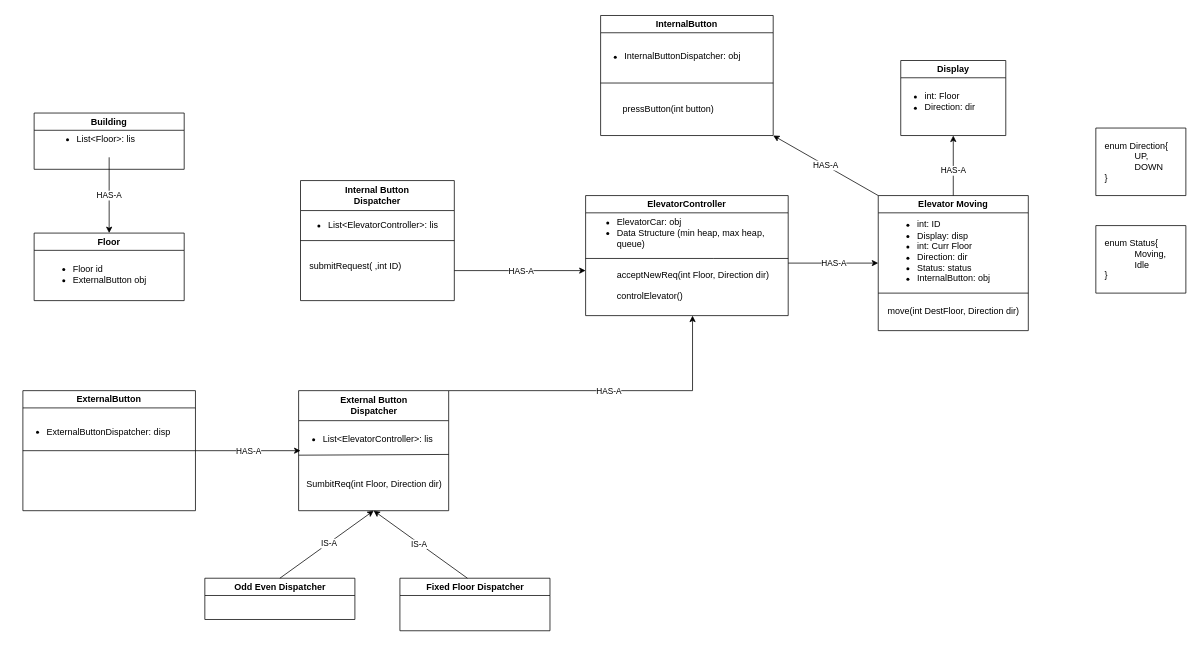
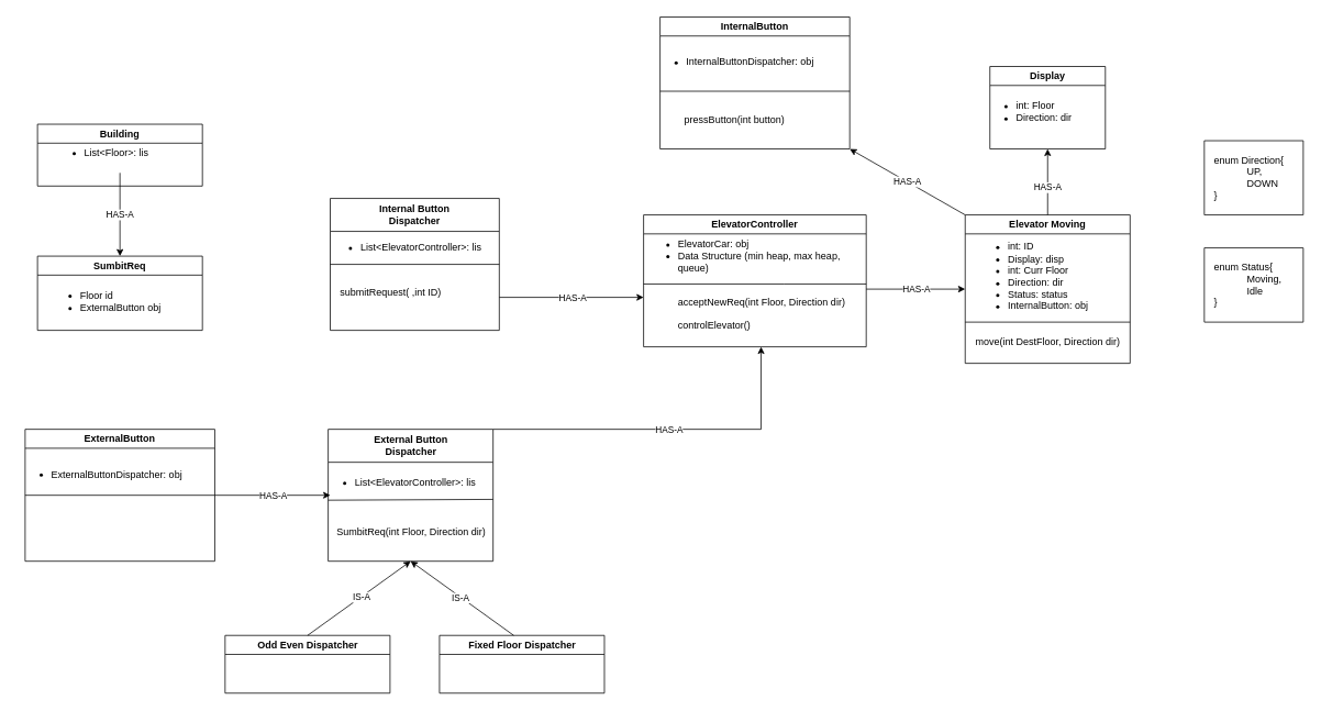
  <mxCell id="0" />
  <mxCell id="1" parent="0" />
  <mxCell id="2" value="Display" style="swimlane;whiteSpace=wrap;html=1;" parent="1" vertex="1"><mxGeometry x="1200" y="80" width="140" height="100" as="geometry" /></mxCell>
  <mxCell id="3" value="&lt;ul&gt;&lt;li&gt;int: Floor&amp;nbsp;&lt;/li&gt;&lt;li&gt;Direction: dir&lt;/li&gt;&lt;/ul&gt;" style="text;html=1;align=left;verticalAlign=middle;resizable=0;points=[];autosize=1;strokeColor=none;fillColor=none;" parent="2" vertex="1"><mxGeometry x="-10" y="20" width="130" height="70" as="geometry" /></mxCell>
  <mxCell id="4" value="" style="swimlane;startSize=0;align=left;fontStyle=0" parent="1" vertex="1"><mxGeometry x="1460" y="170" width="120" height="90" as="geometry" /></mxCell>
  <mxCell id="5" value="enum Direction{&lt;blockquote style=&quot;margin: 0 0 0 40px; border: none; padding: 0px;&quot;&gt;&lt;div&gt;UP,&lt;/div&gt;&lt;div&gt;DOWN&lt;/div&gt;&lt;/blockquote&gt;&lt;div&gt;}&lt;/div&gt;" style="text;html=1;align=left;verticalAlign=middle;resizable=0;points=[];autosize=1;strokeColor=none;fillColor=none;" parent="4" vertex="1"><mxGeometry x="10" y="10" width="110" height="70" as="geometry" /></mxCell>
  <mxCell id="6" value="" style="swimlane;startSize=0;align=left;fontStyle=0" parent="1" vertex="1"><mxGeometry x="1460" y="300" width="120" height="90" as="geometry" /></mxCell>
  <mxCell id="7" value="enum Status{&lt;blockquote style=&quot;margin: 0 0 0 40px; border: none; padding: 0px;&quot;&gt;&lt;div&gt;Moving,&lt;/div&gt;&lt;div&gt;Idle&lt;/div&gt;&lt;/blockquote&gt;&lt;div&gt;}&lt;/div&gt;" style="text;html=1;align=left;verticalAlign=middle;resizable=0;points=[];autosize=1;strokeColor=none;fillColor=none;" parent="6" vertex="1"><mxGeometry x="10" y="10" width="110" height="70" as="geometry" /></mxCell>
  <mxCell id="8" value="Elevator Moving" style="swimlane;whiteSpace=wrap;html=1;" parent="1" vertex="1"><mxGeometry x="1170" y="260" width="200" height="180" as="geometry" /></mxCell>
  <mxCell id="9" value="&lt;ul&gt;&lt;li&gt;int: ID&lt;/li&gt;&lt;li&gt;Display: disp&lt;/li&gt;&lt;li&gt;int: Curr Floor&lt;/li&gt;&lt;li&gt;Direction: dir&lt;/li&gt;&lt;li&gt;Status: status&lt;/li&gt;&lt;li&gt;InternalButton: obj&lt;/li&gt;&lt;/ul&gt;" style="text;html=1;align=left;verticalAlign=middle;resizable=0;points=[];autosize=1;strokeColor=none;fillColor=none;" parent="8" vertex="1"><mxGeometry x="10" y="15" width="160" height="120" as="geometry" /></mxCell>
  <mxCell id="10" value="move(int DestFloor, Direction dir)" style="text;html=1;align=center;verticalAlign=middle;resizable=0;points=[];autosize=1;strokeColor=none;fillColor=none;" parent="8" vertex="1"><mxGeometry y="140" width="200" height="30" as="geometry" /></mxCell>
  <mxCell id="11" value="" style="endArrow=none;html=1;rounded=0;" parent="1" edge="1"><mxGeometry width="50" height="50" relative="1" as="geometry"><mxPoint x="1170" y="390" as="sourcePoint" /><mxPoint x="1370" y="390" as="targetPoint" /></mxGeometry></mxCell>
  <mxCell id="12" value="" style="endArrow=classic;html=1;rounded=0;entryX=0.5;entryY=1;entryDx=0;entryDy=0;exitX=0.5;exitY=0;exitDx=0;exitDy=0;" parent="1" source="8" target="2" edge="1"><mxGeometry width="50" height="50" relative="1" as="geometry"><mxPoint x="1270" y="230" as="sourcePoint" /><mxPoint x="1350" y="210" as="targetPoint" /></mxGeometry></mxCell>
  <mxCell id="13" value="HAS-A" style="edgeLabel;html=1;align=center;verticalAlign=middle;resizable=0;points=[];" parent="12" vertex="1" connectable="0"><mxGeometry x="-0.15" y="1" relative="1" as="geometry"><mxPoint as="offset" /></mxGeometry></mxCell>
  <mxCell id="14" value="InternalButton" style="swimlane;whiteSpace=wrap;html=1;" parent="1" vertex="1"><mxGeometry x="800" y="20" width="230" height="160" as="geometry" /></mxCell>
  <mxCell id="15" value="pressButton(int button)" style="text;html=1;align=center;verticalAlign=middle;resizable=0;points=[];autosize=1;strokeColor=none;fillColor=none;" parent="14" vertex="1"><mxGeometry x="20" y="110" width="140" height="30" as="geometry" /></mxCell>
  <mxCell id="16" value="&lt;ul&gt;&lt;li&gt;InternalButtonDispatcher: obj&lt;/li&gt;&lt;/ul&gt;" style="text;html=1;align=left;verticalAlign=middle;resizable=0;points=[];autosize=1;strokeColor=none;fillColor=none;" parent="14" vertex="1"><mxGeometry x="-10" y="30" width="220" height="50" as="geometry" /></mxCell>
  <mxCell id="17" value="" style="endArrow=none;html=1;rounded=0;" parent="1" edge="1"><mxGeometry width="50" height="50" relative="1" as="geometry"><mxPoint x="800" y="110" as="sourcePoint" /><mxPoint x="1030" y="110" as="targetPoint" /></mxGeometry></mxCell>
  <mxCell id="18" value="ElevatorController" style="swimlane;whiteSpace=wrap;html=1;" parent="1" vertex="1"><mxGeometry x="780" y="260" width="270" height="160" as="geometry" /></mxCell>
  <mxCell id="19" value="&lt;ul&gt;&lt;li&gt;ElevatorCar: obj&lt;/li&gt;&lt;li&gt;Data Structure (min heap, max heap, &lt;br&gt;queue)&lt;/li&gt;&lt;/ul&gt;" style="text;html=1;align=left;verticalAlign=middle;resizable=0;points=[];autosize=1;strokeColor=none;fillColor=none;" parent="18" vertex="1"><mxGeometry y="10" width="260" height="80" as="geometry" /></mxCell>
  <mxCell id="20" value="acceptNewReq(int Floor, Direction dir)&lt;div&gt;&lt;br&gt;&lt;/div&gt;&lt;div&gt;controlElevator()&lt;/div&gt;" style="text;html=1;align=left;verticalAlign=middle;resizable=0;points=[];autosize=1;strokeColor=none;fillColor=none;" parent="18" vertex="1"><mxGeometry x="40" y="90" width="230" height="60" as="geometry" /></mxCell>
  <mxCell id="21" value="" style="endArrow=none;html=1;rounded=0;exitX=0;exitY=0.25;exitDx=0;exitDy=0;" parent="18" edge="1"><mxGeometry width="50" height="50" relative="1" as="geometry"><mxPoint y="83.82" as="sourcePoint" /><mxPoint x="270" y="83.82" as="targetPoint" /><Array as="points"><mxPoint x="170" y="83.82" /></Array></mxGeometry></mxCell>
  <mxCell id="22" value="" style="endArrow=classic;html=1;rounded=0;exitX=0;exitY=0;exitDx=0;exitDy=0;entryX=1;entryY=1;entryDx=0;entryDy=0;" parent="1" source="8" target="14" edge="1"><mxGeometry relative="1" as="geometry"><mxPoint x="570" y="370" as="sourcePoint" /><mxPoint x="670" y="370" as="targetPoint" /></mxGeometry></mxCell>
  <mxCell id="23" value="HAS-A" style="edgeLabel;resizable=0;html=1;;align=center;verticalAlign=middle;" parent="22" connectable="0" vertex="1"><mxGeometry relative="1" as="geometry" /></mxCell>
  <mxCell id="24" value="" style="endArrow=classic;html=1;rounded=0;entryX=0;entryY=0.5;entryDx=0;entryDy=0;" parent="1" target="8" edge="1"><mxGeometry relative="1" as="geometry"><mxPoint x="1050" y="350" as="sourcePoint" /><mxPoint x="1250" y="570" as="targetPoint" /></mxGeometry></mxCell>
  <mxCell id="25" value="HAS-A" style="edgeLabel;resizable=0;html=1;;align=center;verticalAlign=middle;" parent="24" connectable="0" vertex="1"><mxGeometry relative="1" as="geometry" /></mxCell>
  <mxCell id="26" value="External Button&lt;div&gt;Dispatcher&lt;/div&gt;" style="swimlane;whiteSpace=wrap;html=1;startSize=40;" parent="1" vertex="1"><mxGeometry x="397.5" y="520" width="200" height="160" as="geometry" /></mxCell>
  <mxCell id="27" value="SumbitReq(int Floor, Direction dir)" style="text;html=1;align=center;verticalAlign=middle;resizable=0;points=[];autosize=1;strokeColor=none;fillColor=none;" parent="26" vertex="1"><mxGeometry y="110" width="200" height="30" as="geometry" /></mxCell>
  <mxCell id="28" value="&lt;ul&gt;&lt;li&gt;List&amp;lt;ElevatorController&amp;gt;: lis&lt;/li&gt;&lt;/ul&gt;" style="text;html=1;align=left;verticalAlign=middle;resizable=0;points=[];autosize=1;strokeColor=none;fillColor=none;" vertex="1" parent="26"><mxGeometry x="-10" y="40" width="210" height="50" as="geometry" /></mxCell>
  <mxCell id="29" value="" style="endArrow=none;html=1;rounded=0;entryX=1;entryY=0.5;entryDx=0;entryDy=0;exitX=0.048;exitY=0.92;exitDx=0;exitDy=0;exitPerimeter=0;" edge="1" parent="26" source="28"><mxGeometry width="50" height="50" relative="1" as="geometry"><mxPoint x="-5" y="85" as="sourcePoint" /><mxPoint x="200" y="85" as="targetPoint" /></mxGeometry></mxCell>
  <mxCell id="30" value="Internal Button&lt;div&gt;Dispatcher&lt;/div&gt;" style="swimlane;whiteSpace=wrap;html=1;startSize=40;" parent="1" vertex="1"><mxGeometry x="400" y="240" width="205" height="160" as="geometry" /></mxCell>
  <mxCell id="31" value="&lt;ul&gt;&lt;li&gt;List&amp;lt;ElevatorController&amp;gt;: lis&lt;/li&gt;&lt;/ul&gt;" style="text;html=1;align=left;verticalAlign=middle;resizable=0;points=[];autosize=1;strokeColor=none;fillColor=none;" parent="30" vertex="1"><mxGeometry x="-5" y="35" width="210" height="50" as="geometry" /></mxCell>
  <mxCell id="32" value="submitRequest( ,int ID)" style="text;html=1;align=left;verticalAlign=middle;resizable=0;points=[];autosize=1;strokeColor=none;fillColor=none;" parent="30" vertex="1"><mxGeometry x="10" y="100" width="150" height="30" as="geometry" /></mxCell>
  <mxCell id="33" value="" style="endArrow=none;html=1;rounded=0;entryX=1;entryY=0.5;entryDx=0;entryDy=0;exitX=0;exitY=0.5;exitDx=0;exitDy=0;" parent="1" source="30" target="30" edge="1"><mxGeometry width="50" height="50" relative="1" as="geometry"><mxPoint x="340" y="500" as="sourcePoint" /><mxPoint x="510" y="460" as="targetPoint" /></mxGeometry></mxCell>
  <mxCell id="34" value="" style="endArrow=classic;html=1;rounded=0;exitX=1;exitY=0.75;exitDx=0;exitDy=0;" parent="1" source="30" edge="1"><mxGeometry relative="1" as="geometry"><mxPoint x="750" y="180" as="sourcePoint" /><mxPoint x="780" y="360" as="targetPoint" /></mxGeometry></mxCell>
  <mxCell id="35" value="HAS-A" style="edgeLabel;resizable=0;html=1;;align=center;verticalAlign=middle;" parent="34" connectable="0" vertex="1"><mxGeometry relative="1" as="geometry" /></mxCell>
- <mxCell id="36" value="Odd Even Dispatcher" style="swimlane;whiteSpace=wrap;html=1;" parent="1" vertex="1"><mxGeometry x="272.5" y="770" width="200" height="55" as="geometry" /></mxCell>
+ <mxCell id="36" value="Odd Even Dispatcher" style="swimlane;whiteSpace=wrap;html=1;" parent="1" vertex="1"><mxGeometry x="272.5" y="770" width="200" height="70" as="geometry" /></mxCell>
  <mxCell id="37" value="Fixed Floor Dispatcher" style="swimlane;whiteSpace=wrap;html=1;" parent="1" vertex="1"><mxGeometry x="532.5" y="770" width="200" height="70" as="geometry" /></mxCell>
  <mxCell id="38" value="" style="endArrow=classic;html=1;rounded=0;entryX=0.5;entryY=1;entryDx=0;entryDy=0;exitX=0.5;exitY=0;exitDx=0;exitDy=0;" parent="1" source="36" target="26" edge="1"><mxGeometry width="50" height="50" relative="1" as="geometry"><mxPoint x="157.5" y="740" as="sourcePoint" /><mxPoint x="207.5" y="690" as="targetPoint" /></mxGeometry></mxCell>
  <mxCell id="39" value="IS-A" style="edgeLabel;html=1;align=center;verticalAlign=middle;resizable=0;points=[];" parent="38" vertex="1" connectable="0"><mxGeometry x="0.042" relative="1" as="geometry"><mxPoint as="offset" /></mxGeometry></mxCell>
  <mxCell id="40" value="" style="endArrow=classic;html=1;rounded=0;entryX=0.5;entryY=1;entryDx=0;entryDy=0;exitX=0.5;exitY=0;exitDx=0;exitDy=0;" parent="1" target="26" edge="1"><mxGeometry width="50" height="50" relative="1" as="geometry"><mxPoint x="622.5" y="770" as="sourcePoint" /><mxPoint x="127.5" y="730" as="targetPoint" /></mxGeometry></mxCell>
  <mxCell id="41" value="IS-A" style="edgeLabel;html=1;align=center;verticalAlign=middle;resizable=0;points=[];" parent="40" vertex="1" connectable="0"><mxGeometry x="0.034" y="1" relative="1" as="geometry"><mxPoint x="1" as="offset" /></mxGeometry></mxCell>
  <mxCell id="42" value="" style="endArrow=classic;html=1;rounded=0;entryX=0;entryY=1;entryDx=0;entryDy=0;exitX=1;exitY=0;exitDx=0;exitDy=0;" edge="1" parent="1" source="26"><mxGeometry relative="1" as="geometry"><mxPoint x="740" y="520" as="sourcePoint" /><mxPoint x="922.5" y="420" as="targetPoint" /><Array as="points"><mxPoint x="922.5" y="520" /></Array></mxGeometry></mxCell>
  <mxCell id="43" value="HAS-A" style="edgeLabel;resizable=0;html=1;;align=center;verticalAlign=middle;" connectable="0" vertex="1" parent="42"><mxGeometry relative="1" as="geometry" /></mxCell>
  <mxCell id="44" value="ExternalButton" style="swimlane;whiteSpace=wrap;html=1;" vertex="1" parent="1"><mxGeometry x="30" y="520" width="230" height="160" as="geometry" /></mxCell>
- <mxCell id="45" value="&lt;ul&gt;&lt;li&gt;ExternalButtonDispatcher: disp&lt;/li&gt;&lt;/ul&gt;" style="text;html=1;align=left;verticalAlign=middle;resizable=0;points=[];autosize=1;strokeColor=none;fillColor=none;" vertex="1" parent="44"><mxGeometry x="-10" y="30" width="220" height="50" as="geometry" /></mxCell>
+ <mxCell id="45" value="&lt;ul&gt;&lt;li&gt;ExternalButtonDispatcher: obj&lt;/li&gt;&lt;/ul&gt;" style="text;html=1;align=left;verticalAlign=middle;resizable=0;points=[];autosize=1;strokeColor=none;fillColor=none;" vertex="1" parent="44"><mxGeometry x="-10" y="30" width="220" height="50" as="geometry" /></mxCell>
  <mxCell id="46" value="" style="endArrow=none;html=1;rounded=0;" edge="1" parent="44"><mxGeometry width="50" height="50" relative="1" as="geometry"><mxPoint y="80" as="sourcePoint" /><mxPoint x="230" y="80" as="targetPoint" /></mxGeometry></mxCell>
  <mxCell id="47" value="" style="endArrow=classic;html=1;rounded=0;exitX=1;exitY=0.5;exitDx=0;exitDy=0;" edge="1" parent="1" source="44"><mxGeometry relative="1" as="geometry"><mxPoint x="270" y="600" as="sourcePoint" /><mxPoint x="400" y="600" as="targetPoint" /></mxGeometry></mxCell>
  <mxCell id="48" value="HAS-A" style="edgeLabel;resizable=0;html=1;;align=center;verticalAlign=middle;" connectable="0" vertex="1" parent="47"><mxGeometry relative="1" as="geometry" /></mxCell>
- <mxCell id="49" value="Floor" style="swimlane;whiteSpace=wrap;html=1;" vertex="1" parent="1"><mxGeometry x="45" y="310" width="200" height="90" as="geometry" /></mxCell>
+ <mxCell id="49" value="SumbitReq" style="swimlane;whiteSpace=wrap;html=1;" vertex="1" parent="1"><mxGeometry x="45" y="310" width="200" height="90" as="geometry" /></mxCell>
  <mxCell id="50" value="&lt;ul&gt;&lt;li&gt;Floor id&lt;/li&gt;&lt;li&gt;ExternalButton obj&lt;/li&gt;&lt;/ul&gt;" style="text;html=1;align=left;verticalAlign=middle;resizable=0;points=[];autosize=1;strokeColor=none;fillColor=none;" vertex="1" parent="49"><mxGeometry x="10" y="20" width="160" height="70" as="geometry" /></mxCell>
  <mxCell id="51" value="Building" style="swimlane;whiteSpace=wrap;html=1;" vertex="1" parent="1"><mxGeometry x="45" y="150" width="200" height="75" as="geometry" /></mxCell>
  <mxCell id="52" value="&lt;ul&gt;&lt;li&gt;List&amp;lt;Floor&amp;gt;: lis&lt;/li&gt;&lt;/ul&gt;" style="text;html=1;align=left;verticalAlign=middle;resizable=0;points=[];autosize=1;strokeColor=none;fillColor=none;" vertex="1" parent="51"><mxGeometry x="15" y="10" width="140" height="50" as="geometry" /></mxCell>
  <mxCell id="53" value="" style="endArrow=classic;html=1;rounded=0;entryX=0.5;entryY=0;entryDx=0;entryDy=0;exitX=0.607;exitY=0.98;exitDx=0;exitDy=0;exitPerimeter=0;" edge="1" parent="1" source="52" target="49"><mxGeometry relative="1" as="geometry"><mxPoint x="-320" y="300" as="sourcePoint" /><mxPoint x="-220" y="300" as="targetPoint" /></mxGeometry></mxCell>
  <mxCell id="54" value="HAS-A" style="edgeLabel;resizable=0;html=1;;align=center;verticalAlign=middle;" connectable="0" vertex="1" parent="53"><mxGeometry relative="1" as="geometry" /></mxCell>
